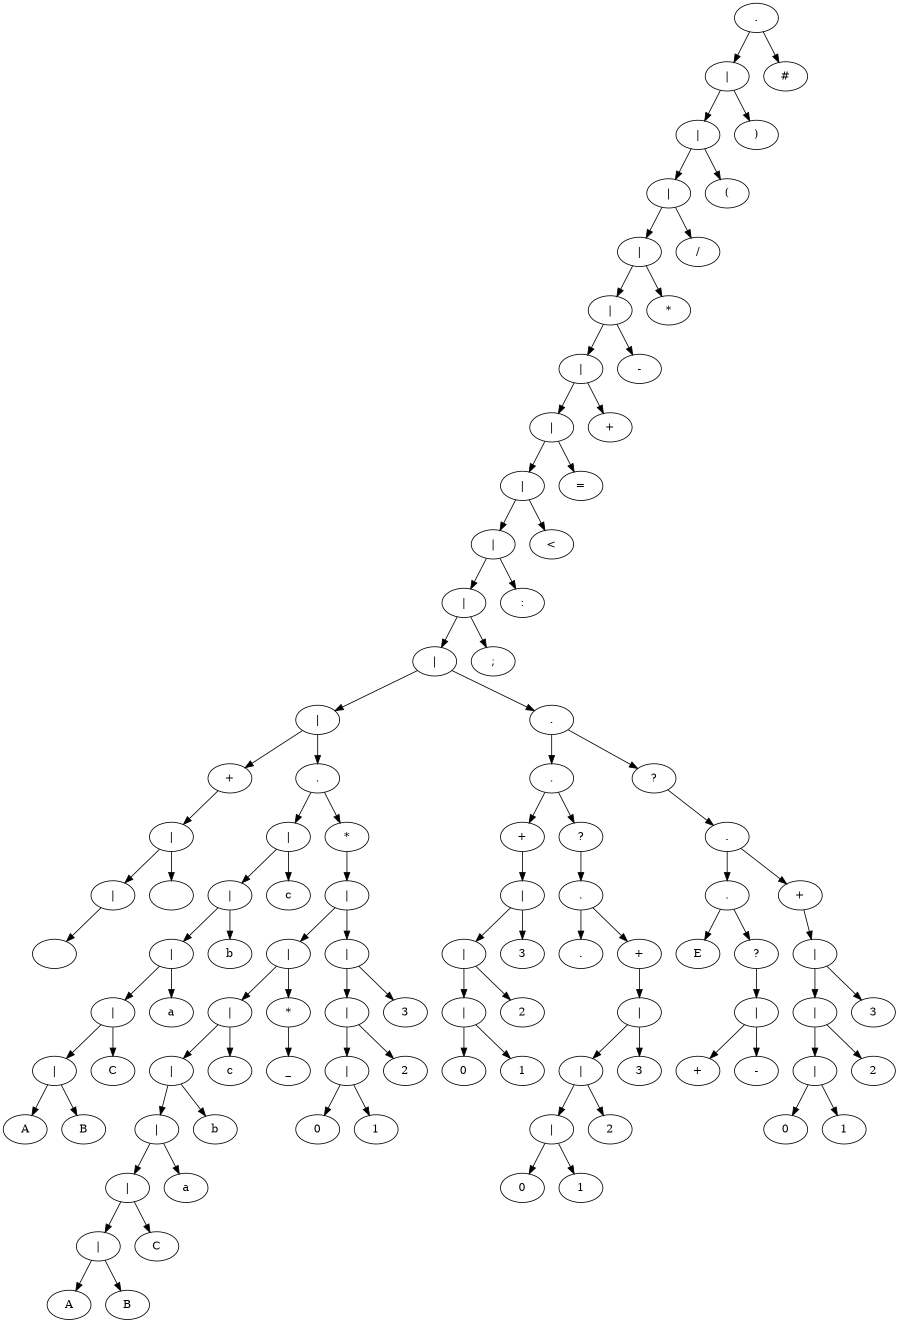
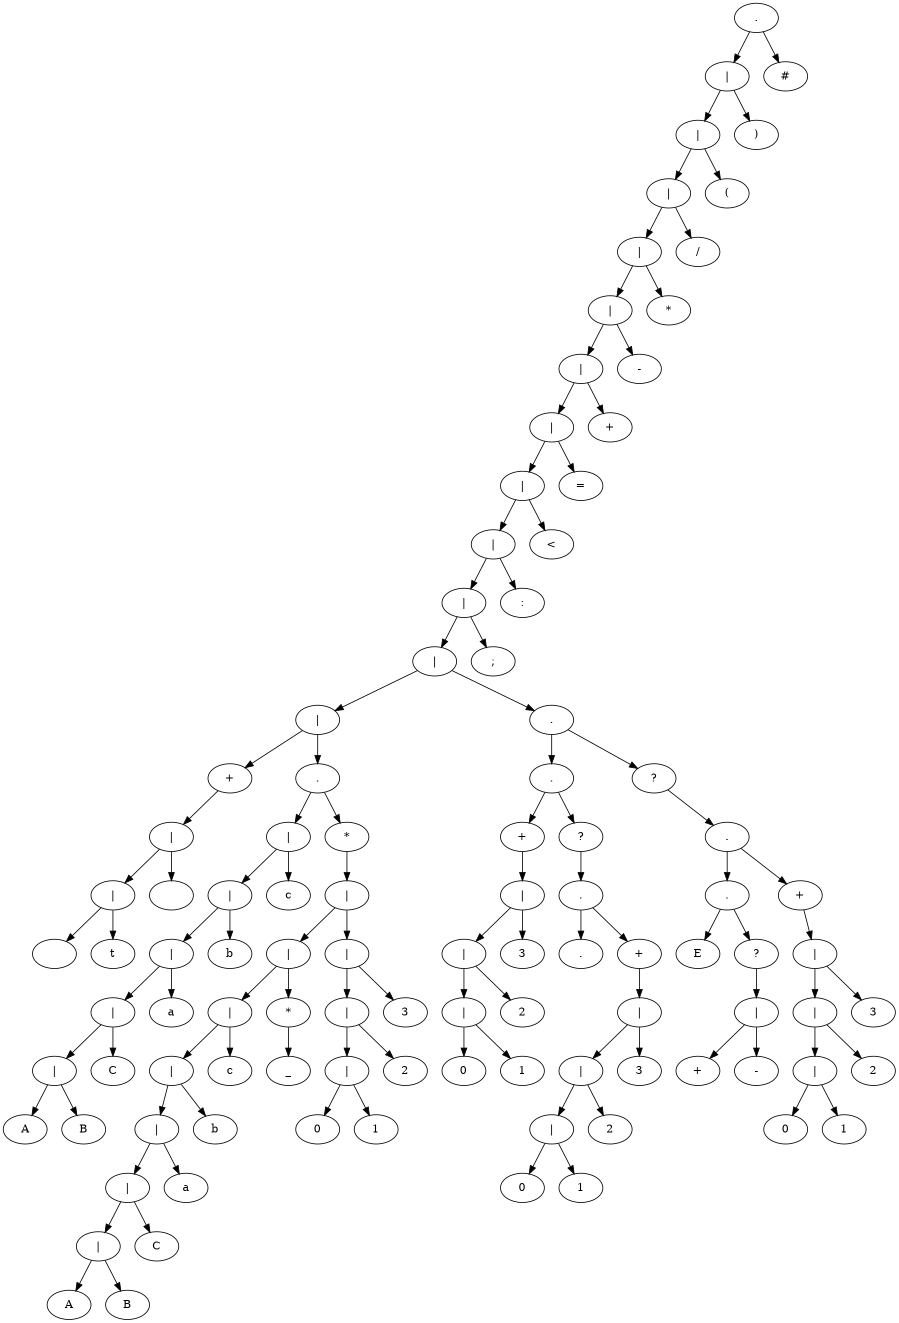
  digraph {
    n1 [label="."]
    n2 [label="|"]
    n3 [label="#"]
    n4 [label="|"]
    n5 [label=")"]
    n6 [label="|"]
    n7 [label="("]
    n8 [label="|"]
    n9 [label="/"]
    n10 [label="|"]
    n11 [label="*"]
    n12 [label="|"]
    n13 [label="-"]
    n14 [label="|"]
    n15 [label="+"]
    n16 [label="|"]
    n17 [label="="]
    n18 [label="|"]
    n19 [label="<"]
    n20 [label="|"]
    n21 [label=":"]
    n22 [label="|"]
    n23 [label=";"]
    n24 [label="|"]
    n25 [label="."]
    n26 [label="+"]
    n27 [label="."]
    n28 [label="|"]
    n29 [label="|"]
    n30 [label="\n"]
    n31 [label=" "]
+   n32 [label="\t"]
    n33 [label="|"]
    n34 [label="*"]
    n35 [label="|"]
    n36 [label=c]
    n37 [label="|"]
    n38 [label=b]
    n39 [label="|"]
    n40 [label=a]
    n41 [label="|"]
    n42 [label=C]
    n43 [label=A]
    n44 [label=B]
    n45 [label="|"]
    n46 [label="|"]
    n47 [label="|"]
    n48 [label="|"]
    n49 [label="*"]
    n50 [label="|"]
    n51 [label=c]
    n52 [label="|"]
    n53 [label=b]
    n54 [label="|"]
    n55 [label=a]
    n56 [label="|"]
    n57 [label=C]
    n58 [label=A]
    n59 [label=B]
    n60 [label=_]
    n61 [label="|"]
    n62 [label=3]
    n63 [label="|"]
    n64 [label=2]
    n65 [label=0]
    n66 [label=1]
    n67 [label="."]
    n68 [label="?"]
    n69 [label="+"]
    n70 [label="?"]
    n71 [label="|"]
    n72 [label="|"]
    n73 [label=3]
    n74 [label="|"]
    n75 [label=2]
    n76 [label=0]
    n77 [label=1]
    n78 [label="."]
    n79 [label="."]
    n80 [label="+"]
    n81 [label="|"]
    n82 [label="|"]
    n83 [label=3]
    n84 [label="|"]
    n85 [label=2]
    n86 [label=0]
    n87 [label=1]
    n88 [label="."]
    n89 [label="."]
    n90 [label="+"]
    n91 [label=E]
    n92 [label="?"]
    n93 [label="|"]
    n94 [label="+"]
    n95 [label="-"]
    n96 [label="|"]
    n97 [label="|"]
    n98 [label=3]
    n99 [label="|"]
    n100 [label=2]
    n101 [label=0]
    n102 [label=1]
    n1 -> n2
    n1 -> n3
    n2 -> n4
    n2 -> n5
    n4 -> n6
    n4 -> n7
    n6 -> n8
    n6 -> n9
    n8 -> n10
    n8 -> n11
    n10 -> n12
    n10 -> n13
    n12 -> n14
    n12 -> n15
    n14 -> n16
    n14 -> n17
    n16 -> n18
    n16 -> n19
    n18 -> n20
    n18 -> n21
    n20 -> n22
    n20 -> n23
    n22 -> n24
    n22 -> n25
    n24 -> n26
    n24 -> n27
    n25 -> n67
    n25 -> n68
    n26 -> n28
    n27 -> n33
    n27 -> n34
    n28 -> n29
    n28 -> n30
    n29 -> n31
+   n29 -> n32
    n33 -> n35
    n33 -> n36
    n34 -> n45
    n35 -> n37
    n35 -> n38
    n37 -> n39
    n37 -> n40
    n39 -> n41
    n39 -> n42
    n41 -> n43
    n41 -> n44
    n45 -> n46
    n45 -> n47
    n46 -> n48
    n46 -> n49
    n47 -> n61
    n47 -> n62
    n48 -> n50
    n48 -> n51
    n49 -> n60
    n50 -> n52
    n50 -> n53
    n52 -> n54
    n52 -> n55
    n54 -> n56
    n54 -> n57
    n56 -> n58
    n56 -> n59
    n61 -> n63
    n61 -> n64
    n63 -> n65
    n63 -> n66
    n67 -> n69
    n67 -> n70
    n68 -> n88
    n69 -> n71
    n70 -> n78
    n71 -> n72
    n71 -> n73
    n72 -> n74
    n72 -> n75
    n74 -> n76
    n74 -> n77
    n78 -> n79
    n78 -> n80
    n80 -> n81
    n81 -> n82
    n81 -> n83
    n82 -> n84
    n82 -> n85
    n84 -> n86
    n84 -> n87
    n88 -> n89
    n88 -> n90
    n89 -> n91
    n89 -> n92
    n90 -> n96
    n92 -> n93
    n93 -> n94
    n93 -> n95
    n96 -> n97
    n96 -> n98
    n97 -> n99
    n97 -> n100
    n99 -> n101
    n99 -> n102
  }
